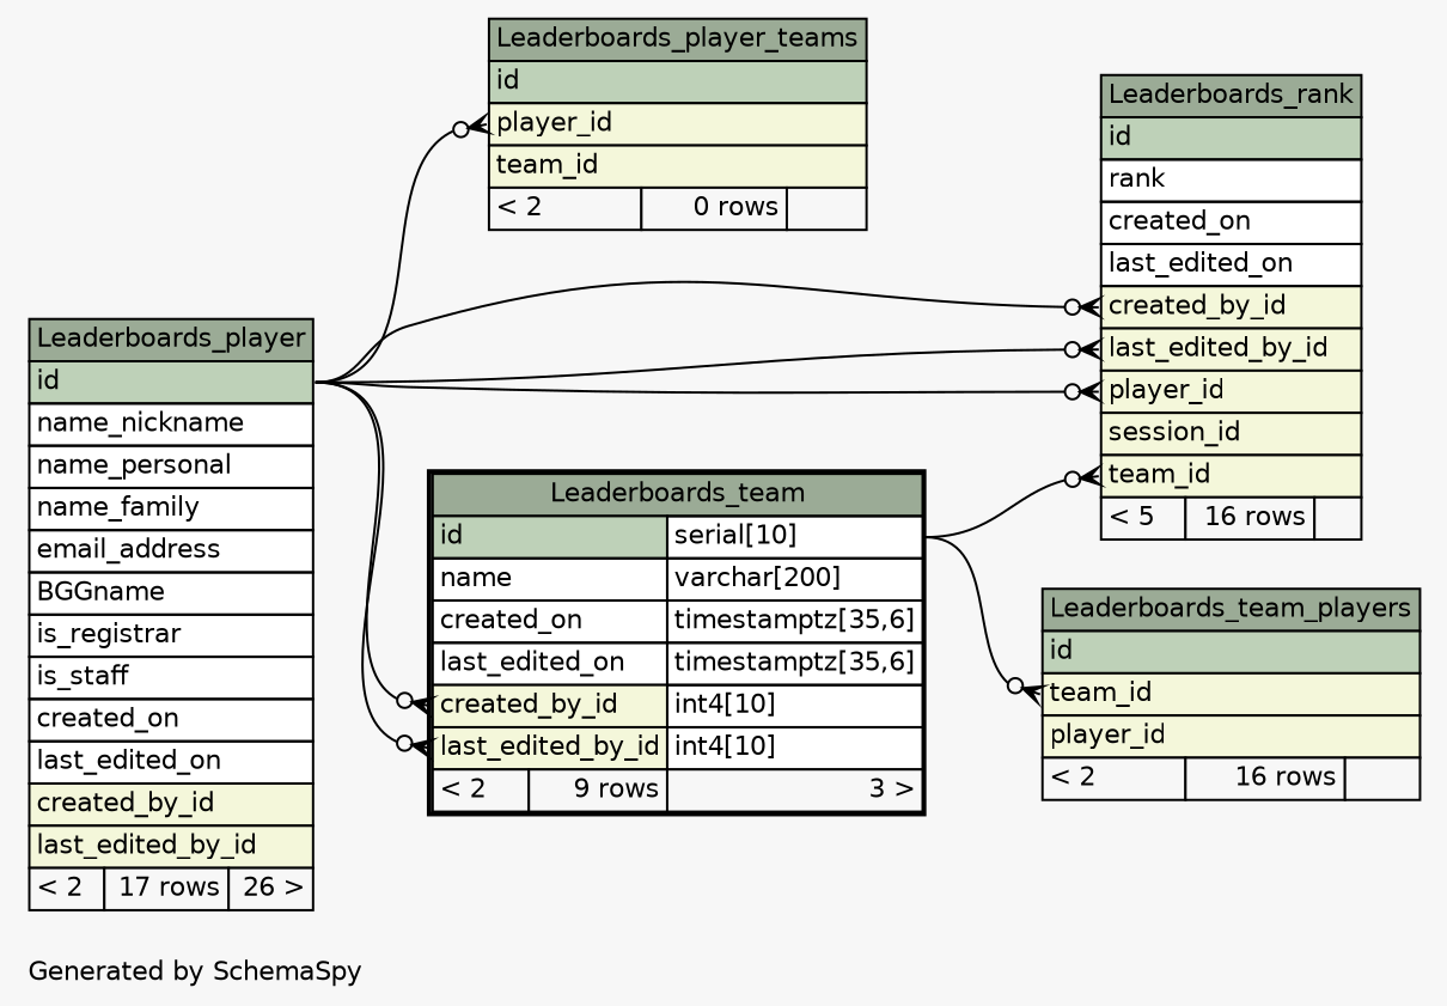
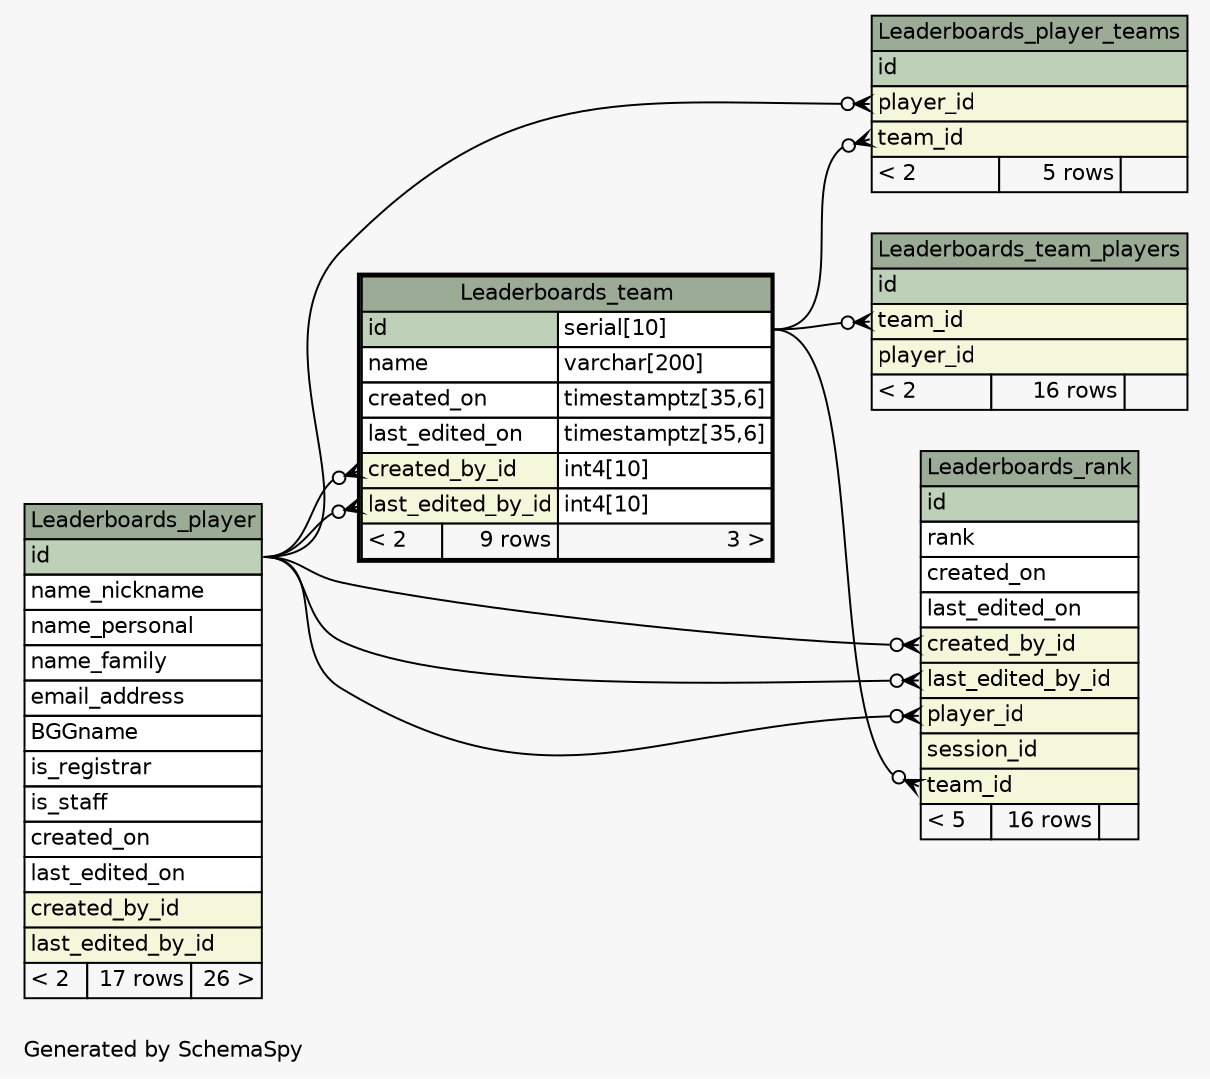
  digraph {
    bgcolor="#f7f7f7"
    fontname=Helvetica
    fontsize=11
    label="\nGenerated by SchemaSpy"
    labeljust=l
    nodesep=0.18
    rankdir=RL
    ranksep=0.46
    node [fontname=Helvetica fontsize=11 shape=plaintext]
    edge [arrowhead=none arrowsize=0.8 arrowtail=crowodot dir=back headport="id:e" tailport="team_id:w"]
-   n1 [label=<     <TABLE BORDER="0" CELLBORDER="1" CELLSPACING="0" BGCOLOR="#ffffff">       <TR><TD COLSPAN="3" BGCOLOR="#9bab96" ALIGN="CENTER">Leaderboards_player_teams</TD></TR>       <TR><TD PORT="id" COLSPAN="3" BGCOLOR="#bed1b8" ALIGN="LEFT">id</TD></TR>       <TR><TD PORT="player_id" COLSPAN="3" BGCOLOR="#f4f7da" ALIGN="LEFT">player_id</TD></TR>       <TR><TD PORT="team_id" COLSPAN="3" BGCOLOR="#f4f7da" ALIGN="LEFT">team_id</TD></TR>       <TR><TD ALIGN="LEFT" BGCOLOR="#f7f7f7">&lt; 2</TD><TD ALIGN="RIGHT" BGCOLOR="#f7f7f7">0 rows</TD><TD ALIGN="RIGHT" BGCOLOR="#f7f7f7">  </TD></TR>     </TABLE>>]
+   n1 [label=<     <TABLE BORDER="0" CELLBORDER="1" CELLSPACING="0" BGCOLOR="#ffffff">       <TR><TD COLSPAN="3" BGCOLOR="#9bab96" ALIGN="CENTER">Leaderboards_player_teams</TD></TR>       <TR><TD PORT="id" COLSPAN="3" BGCOLOR="#bed1b8" ALIGN="LEFT">id</TD></TR>       <TR><TD PORT="player_id" COLSPAN="3" BGCOLOR="#f4f7da" ALIGN="LEFT">player_id</TD></TR>       <TR><TD PORT="team_id" COLSPAN="3" BGCOLOR="#f4f7da" ALIGN="LEFT">team_id</TD></TR>       <TR><TD ALIGN="LEFT" BGCOLOR="#f7f7f7">&lt; 2</TD><TD ALIGN="RIGHT" BGCOLOR="#f7f7f7">5 rows</TD><TD ALIGN="RIGHT" BGCOLOR="#f7f7f7">  </TD></TR>     </TABLE>>]
    n2 [label=<     <TABLE BORDER="0" CELLBORDER="1" CELLSPACING="0" BGCOLOR="#ffffff">       <TR><TD COLSPAN="3" BGCOLOR="#9bab96" ALIGN="CENTER">Leaderboards_player</TD></TR>       <TR><TD PORT="id" COLSPAN="3" BGCOLOR="#bed1b8" ALIGN="LEFT">id</TD></TR>       <TR><TD PORT="name_nickname" COLSPAN="3" ALIGN="LEFT">name_nickname</TD></TR>       <TR><TD PORT="name_personal" COLSPAN="3" ALIGN="LEFT">name_personal</TD></TR>       <TR><TD PORT="name_family" COLSPAN="3" ALIGN="LEFT">name_family</TD></TR>       <TR><TD PORT="email_address" COLSPAN="3" ALIGN="LEFT">email_address</TD></TR>       <TR><TD PORT="BGGname" COLSPAN="3" ALIGN="LEFT">BGGname</TD></TR>       <TR><TD PORT="is_registrar" COLSPAN="3" ALIGN="LEFT">is_registrar</TD></TR>       <TR><TD PORT="is_staff" COLSPAN="3" ALIGN="LEFT">is_staff</TD></TR>       <TR><TD PORT="created_on" COLSPAN="3" ALIGN="LEFT">created_on</TD></TR>       <TR><TD PORT="last_edited_on" COLSPAN="3" ALIGN="LEFT">last_edited_on</TD></TR>       <TR><TD PORT="created_by_id" COLSPAN="3" BGCOLOR="#f4f7da" ALIGN="LEFT">created_by_id</TD></TR>       <TR><TD PORT="last_edited_by_id" COLSPAN="3" BGCOLOR="#f4f7da" ALIGN="LEFT">last_edited_by_id</TD></TR>       <TR><TD ALIGN="LEFT" BGCOLOR="#f7f7f7">&lt; 2</TD><TD ALIGN="RIGHT" BGCOLOR="#f7f7f7">17 rows</TD><TD ALIGN="RIGHT" BGCOLOR="#f7f7f7">26 &gt;</TD></TR>     </TABLE>>]
    n3 [label=<     <TABLE BORDER="2" CELLBORDER="1" CELLSPACING="0" BGCOLOR="#ffffff">       <TR><TD COLSPAN="3" BGCOLOR="#9bab96" ALIGN="CENTER">Leaderboards_team</TD></TR>       <TR><TD PORT="id" COLSPAN="2" BGCOLOR="#bed1b8" ALIGN="LEFT">id</TD><TD PORT="id.type" ALIGN="LEFT">serial[10]</TD></TR>       <TR><TD PORT="name" COLSPAN="2" ALIGN="LEFT">name</TD><TD PORT="name.type" ALIGN="LEFT">varchar[200]</TD></TR>       <TR><TD PORT="created_on" COLSPAN="2" ALIGN="LEFT">created_on</TD><TD PORT="created_on.type" ALIGN="LEFT">timestamptz[35,6]</TD></TR>       <TR><TD PORT="last_edited_on" COLSPAN="2" ALIGN="LEFT">last_edited_on</TD><TD PORT="last_edited_on.type" ALIGN="LEFT">timestamptz[35,6]</TD></TR>       <TR><TD PORT="created_by_id" COLSPAN="2" BGCOLOR="#f4f7da" ALIGN="LEFT">created_by_id</TD><TD PORT="created_by_id.type" ALIGN="LEFT">int4[10]</TD></TR>       <TR><TD PORT="last_edited_by_id" COLSPAN="2" BGCOLOR="#f4f7da" ALIGN="LEFT">last_edited_by_id</TD><TD PORT="last_edited_by_id.type" ALIGN="LEFT">int4[10]</TD></TR>       <TR><TD ALIGN="LEFT" BGCOLOR="#f7f7f7">&lt; 2</TD><TD ALIGN="RIGHT" BGCOLOR="#f7f7f7">9 rows</TD><TD ALIGN="RIGHT" BGCOLOR="#f7f7f7">3 &gt;</TD></TR>     </TABLE>>]
    n4 [label=<     <TABLE BORDER="0" CELLBORDER="1" CELLSPACING="0" BGCOLOR="#ffffff">       <TR><TD COLSPAN="3" BGCOLOR="#9bab96" ALIGN="CENTER">Leaderboards_rank</TD></TR>       <TR><TD PORT="id" COLSPAN="3" BGCOLOR="#bed1b8" ALIGN="LEFT">id</TD></TR>       <TR><TD PORT="rank" COLSPAN="3" ALIGN="LEFT">rank</TD></TR>       <TR><TD PORT="created_on" COLSPAN="3" ALIGN="LEFT">created_on</TD></TR>       <TR><TD PORT="last_edited_on" COLSPAN="3" ALIGN="LEFT">last_edited_on</TD></TR>       <TR><TD PORT="created_by_id" COLSPAN="3" BGCOLOR="#f4f7da" ALIGN="LEFT">created_by_id</TD></TR>       <TR><TD PORT="last_edited_by_id" COLSPAN="3" BGCOLOR="#f4f7da" ALIGN="LEFT">last_edited_by_id</TD></TR>       <TR><TD PORT="player_id" COLSPAN="3" BGCOLOR="#f4f7da" ALIGN="LEFT">player_id</TD></TR>       <TR><TD PORT="session_id" COLSPAN="3" BGCOLOR="#f4f7da" ALIGN="LEFT">session_id</TD></TR>       <TR><TD PORT="team_id" COLSPAN="3" BGCOLOR="#f4f7da" ALIGN="LEFT">team_id</TD></TR>       <TR><TD ALIGN="LEFT" BGCOLOR="#f7f7f7">&lt; 5</TD><TD ALIGN="RIGHT" BGCOLOR="#f7f7f7">16 rows</TD><TD ALIGN="RIGHT" BGCOLOR="#f7f7f7">  </TD></TR>     </TABLE>>]
    n5 [label=<     <TABLE BORDER="0" CELLBORDER="1" CELLSPACING="0" BGCOLOR="#ffffff">       <TR><TD COLSPAN="3" BGCOLOR="#9bab96" ALIGN="CENTER">Leaderboards_team_players</TD></TR>       <TR><TD PORT="id" COLSPAN="3" BGCOLOR="#bed1b8" ALIGN="LEFT">id</TD></TR>       <TR><TD PORT="team_id" COLSPAN="3" BGCOLOR="#f4f7da" ALIGN="LEFT">team_id</TD></TR>       <TR><TD PORT="player_id" COLSPAN="3" BGCOLOR="#f4f7da" ALIGN="LEFT">player_id</TD></TR>       <TR><TD ALIGN="LEFT" BGCOLOR="#f7f7f7">&lt; 2</TD><TD ALIGN="RIGHT" BGCOLOR="#f7f7f7">16 rows</TD><TD ALIGN="RIGHT" BGCOLOR="#f7f7f7">  </TD></TR>     </TABLE>>]
    n1 -> n2 [tailport="player_id:w"]
+   n1 -> n3 [headport="id.type:e"]
    n3 -> n2 [tailport="created_by_id:w"]
    n3 -> n2 [tailport="last_edited_by_id:w"]
    n4 -> n2 [tailport="created_by_id:w"]
    n4 -> n2 [tailport="last_edited_by_id:w"]
    n4 -> n2 [tailport="player_id:w"]
    n4 -> n3 [headport="id.type:e"]
    n5 -> n3 [headport="id.type:e"]
  }
